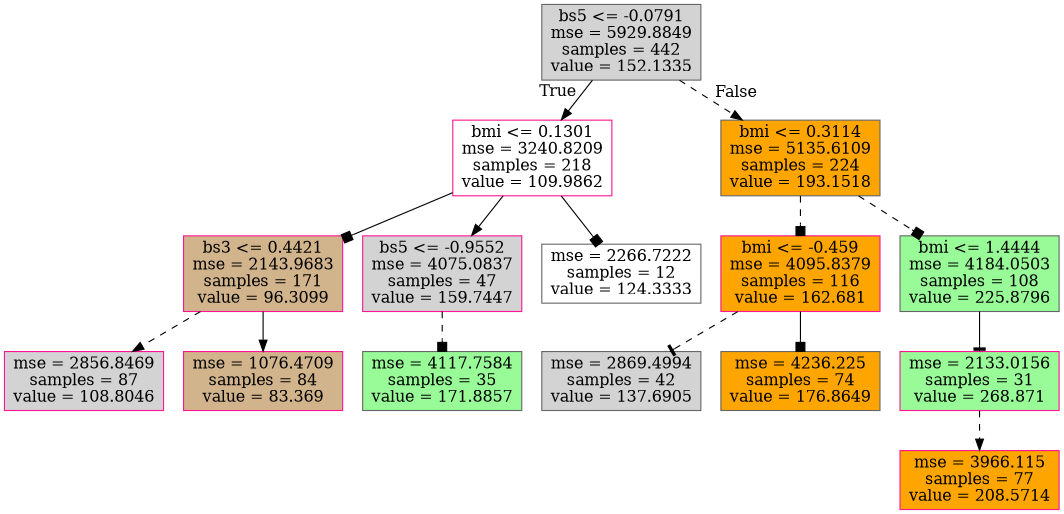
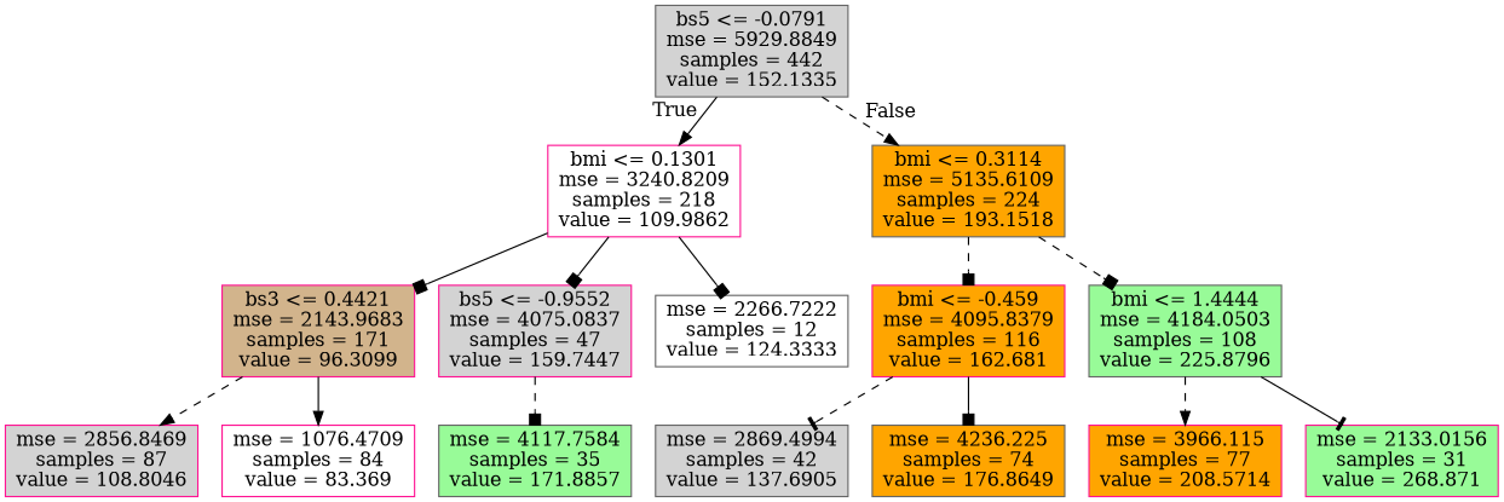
  digraph {
    node [color=deeppink fillcolor=lightgrey shape=box style=filled]
    edge [arrowhead=box style=solid]
    n1 [color=gray40 label="bs5 <= -0.0791\nmse = 5929.8849\nsamples = 442\nvalue = 152.1335"]
    n2 [fillcolor=white label="bmi <= 0.1301\nmse = 3240.8209\nsamples = 218\nvalue = 109.9862"]
    n3 [color=gray40 fillcolor=orange label="bmi <= 0.3114\nmse = 5135.6109\nsamples = 224\nvalue = 193.1518"]
    n4 [fillcolor=tan label="bs3 <= 0.4421\nmse = 2143.9683\nsamples = 171\nvalue = 96.3099"]
    n5 [label="bs5 <= -0.9552\nmse = 4075.0837\nsamples = 47\nvalue = 159.7447"]
    n6 [color=gray40 fillcolor=white label="mse = 2266.7222\nsamples = 12\nvalue = 124.3333"]
    n7 [fillcolor=orange label="bmi <= -0.459\nmse = 4095.8379\nsamples = 116\nvalue = 162.681"]
    n8 [color=gray40 fillcolor=palegreen label="bmi <= 1.4444\nmse = 4184.0503\nsamples = 108\nvalue = 225.8796"]
    n9 [label="mse = 2856.8469\nsamples = 87\nvalue = 108.8046"]
-   n10 [fillcolor=tan label="mse = 1076.4709\nsamples = 84\nvalue = 83.369"]
+   n10 [fillcolor=white label="mse = 1076.4709\nsamples = 84\nvalue = 83.369"]
    n11 [color=gray40 fillcolor=palegreen label="mse = 4117.7584\nsamples = 35\nvalue = 171.8857"]
    n12 [color=gray40 label="mse = 2869.4994\nsamples = 42\nvalue = 137.6905"]
    n13 [color=gray40 fillcolor=orange label="mse = 4236.225\nsamples = 74\nvalue = 176.8649"]
    n14 [fillcolor=orange label="mse = 3966.115\nsamples = 77\nvalue = 208.5714"]
    n15 [fillcolor=palegreen label="mse = 2133.0156\nsamples = 31\nvalue = 268.871"]
    n1 -> n2 [arrowhead=normal headlabel=True labelangle=45 labeldistance=2.5]
    n1 -> n3 [arrowhead=normal headlabel=False labelangle=-45 labeldistance=2.5 style=dashed]
    n2 -> n4
-   n2 -> n5 [arrowhead=normal]
+   n2 -> n5
    n2 -> n6
    n3 -> n7 [style=dashed]
    n3 -> n8 [style=dashed]
    n4 -> n9 [arrowhead=normal style=dashed]
    n4 -> n10 [arrowhead=normal]
    n5 -> n11 [style=dashed]
    n7 -> n12 [arrowhead=tee style=dashed]
    n7 -> n13
-   n15 -> n14 [arrowhead=normal style=dashed]
+   n8 -> n14 [arrowhead=normal style=dashed]
    n8 -> n15 [arrowhead=tee]
  }
